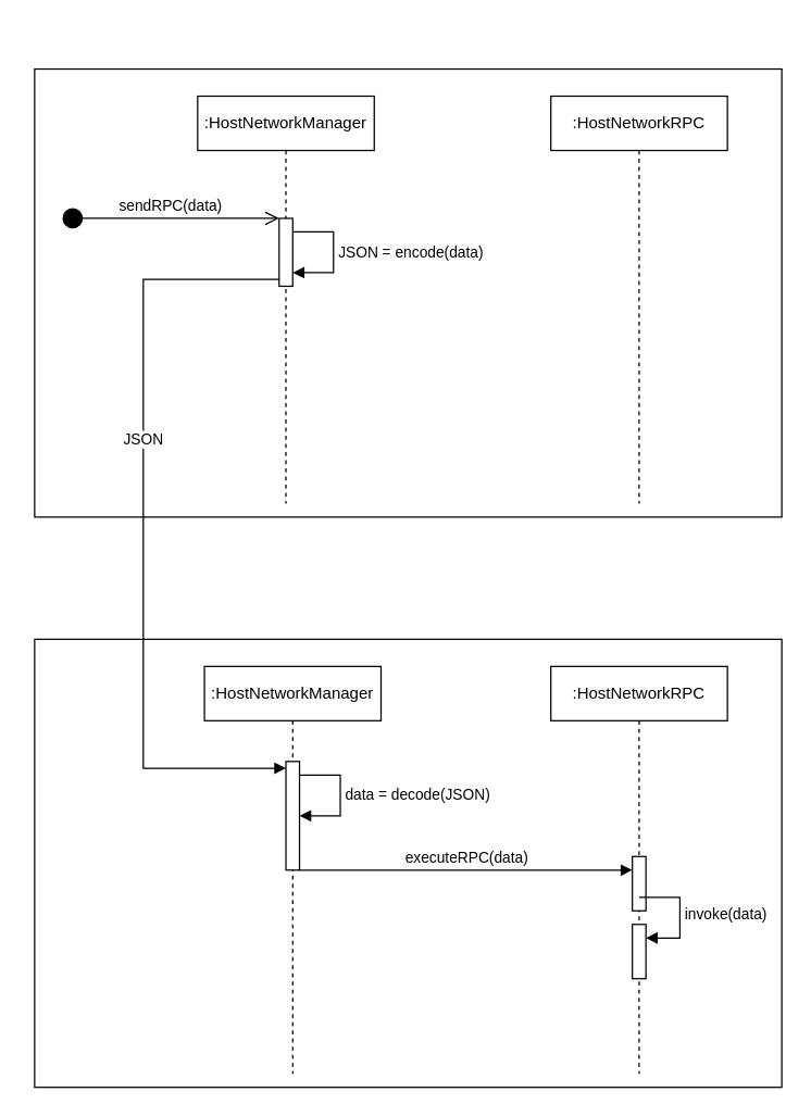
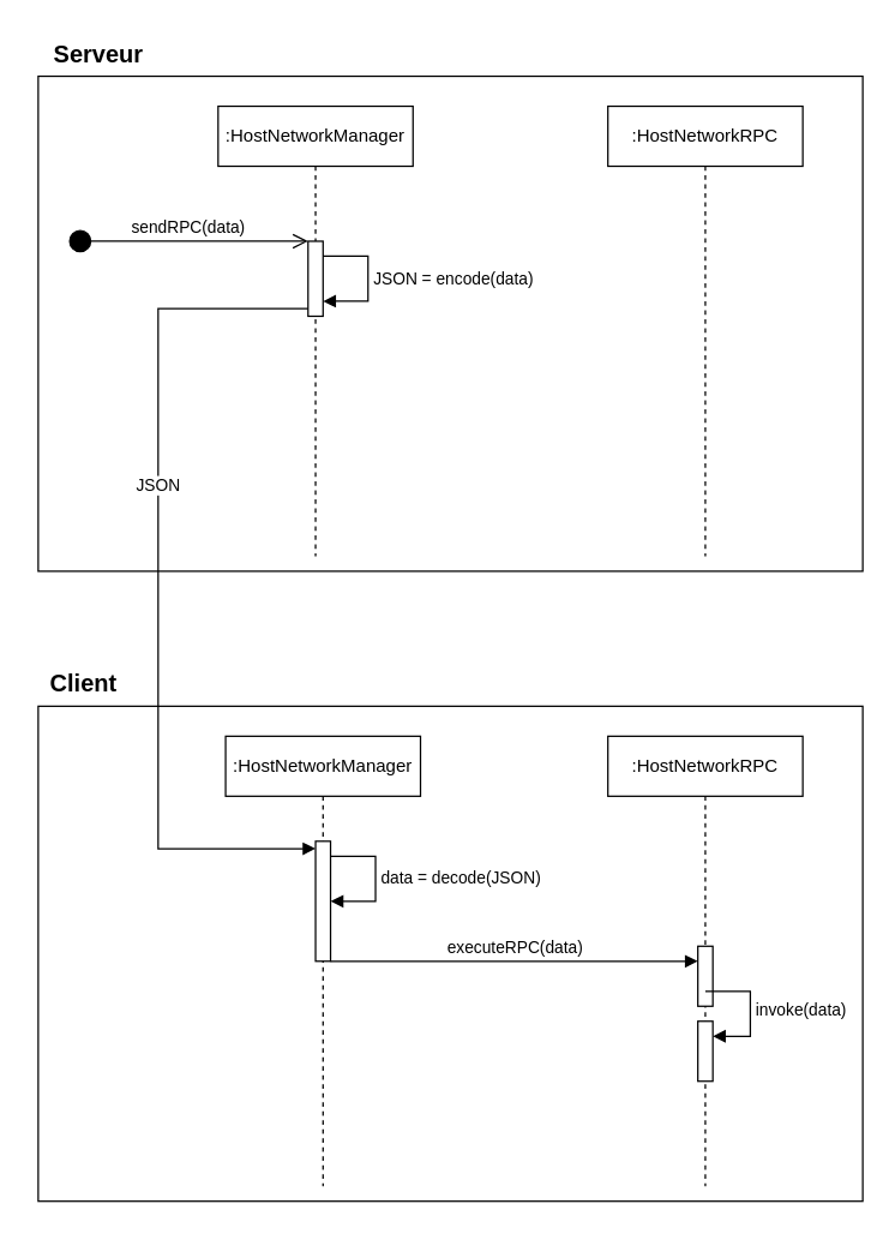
  <mxCell id="0" />
  <mxCell id="1" parent="0" />
  <mxCell id="2" value="" style="rounded=0;whiteSpace=wrap;html=1;fillColor=none;" vertex="1" parent="1"><mxGeometry x="25" y="50" width="550" height="330" as="geometry" /></mxCell>
  <mxCell id="3" value="" style="rounded=0;whiteSpace=wrap;html=1;fillColor=none;" vertex="1" parent="1"><mxGeometry x="25" y="470" width="550" height="330" as="geometry" /></mxCell>
  <mxCell id="4" value=":HostNetworkRPC" style="shape=umlLifeline;perimeter=lifelinePerimeter;whiteSpace=wrap;html=1;container=1;dropTarget=0;collapsible=0;recursiveResize=0;outlineConnect=0;portConstraint=eastwest;newEdgeStyle={&quot;curved&quot;:0,&quot;rounded&quot;:0};" vertex="1" parent="1"><mxGeometry x="405" y="70" width="130" height="300" as="geometry" /></mxCell>
  <mxCell id="5" value=":HostNetworkManager" style="shape=umlLifeline;perimeter=lifelinePerimeter;whiteSpace=wrap;html=1;container=1;dropTarget=0;collapsible=0;recursiveResize=0;outlineConnect=0;portConstraint=eastwest;newEdgeStyle={&quot;curved&quot;:0,&quot;rounded&quot;:0};" vertex="1" parent="1"><mxGeometry x="145" y="70" width="130" height="300" as="geometry" /></mxCell>
  <mxCell id="6" value=":HostNetworkRPC" style="shape=umlLifeline;perimeter=lifelinePerimeter;whiteSpace=wrap;html=1;container=1;dropTarget=0;collapsible=0;recursiveResize=0;outlineConnect=0;portConstraint=eastwest;newEdgeStyle={&quot;curved&quot;:0,&quot;rounded&quot;:0};" vertex="1" parent="1"><mxGeometry x="405" y="490" width="130" height="300" as="geometry" /></mxCell>
  <mxCell id="7" value="" style="html=1;points=[[0,0,0,0,5],[0,1,0,0,-5],[1,0,0,0,5],[1,1,0,0,-5]];perimeter=orthogonalPerimeter;outlineConnect=0;targetShapes=umlLifeline;portConstraint=eastwest;newEdgeStyle={&quot;curved&quot;:0,&quot;rounded&quot;:0};" vertex="1" parent="6"><mxGeometry x="60" y="140" width="10" height="40" as="geometry" /></mxCell>
  <mxCell id="8" value="" style="html=1;points=[[0,0,0,0,5],[0,1,0,0,-5],[1,0,0,0,5],[1,1,0,0,-5]];perimeter=orthogonalPerimeter;outlineConnect=0;targetShapes=umlLifeline;portConstraint=eastwest;newEdgeStyle={&quot;curved&quot;:0,&quot;rounded&quot;:0};" vertex="1" parent="6"><mxGeometry x="60" y="190" width="10" height="40" as="geometry" /></mxCell>
  <mxCell id="9" value="invoke(data)" style="html=1;align=left;spacingLeft=2;endArrow=block;rounded=0;edgeStyle=orthogonalEdgeStyle;curved=0;rounded=0;" edge="1" target="8" parent="6"><mxGeometry relative="1" as="geometry"><mxPoint x="65" y="170" as="sourcePoint" /><Array as="points"><mxPoint x="95" y="200" /></Array></mxGeometry></mxCell>
  <mxCell id="10" value=":HostNetworkManager" style="shape=umlLifeline;perimeter=lifelinePerimeter;whiteSpace=wrap;html=1;container=1;dropTarget=0;collapsible=0;recursiveResize=0;outlineConnect=0;portConstraint=eastwest;newEdgeStyle={&quot;curved&quot;:0,&quot;rounded&quot;:0};" vertex="1" parent="1"><mxGeometry x="150" y="490" width="130" height="300" as="geometry" /></mxCell>
+ <mxCell id="11" value="Client" style="text;html=1;align=center;verticalAlign=middle;resizable=0;points=[];autosize=1;strokeColor=none;fillColor=none;fontSize=16;fontStyle=1" vertex="1" parent="1"><mxGeometry x="20" y="440" width="70" height="30" as="geometry" /></mxCell>
+ <mxCell id="12" value="Serveur" style="text;html=1;align=center;verticalAlign=middle;resizable=0;points=[];autosize=1;strokeColor=none;fillColor=none;fontSize=16;fontStyle=1" vertex="1" parent="1"><mxGeometry x="25" y="20" width="80" height="30" as="geometry" /></mxCell>
  <mxCell id="13" value="sendRPC(data)" style="html=1;verticalAlign=bottom;startArrow=circle;startFill=1;endArrow=open;startSize=6;endSize=8;curved=0;rounded=0;" edge="1" parent="1" target="14"><mxGeometry width="80" relative="1" as="geometry"><mxPoint x="45" y="160" as="sourcePoint" /><mxPoint x="135" y="160" as="targetPoint" /></mxGeometry></mxCell>
  <mxCell id="14" value="" style="html=1;points=[[0,0,0,0,5],[0,1,0,0,-5],[1,0,0,0,5],[1,1,0,0,-5]];perimeter=orthogonalPerimeter;outlineConnect=0;targetShapes=umlLifeline;portConstraint=eastwest;newEdgeStyle={&quot;curved&quot;:0,&quot;rounded&quot;:0};" vertex="1" parent="1"><mxGeometry x="205" y="160" width="10" height="50" as="geometry" /></mxCell>
  <mxCell id="15" value="" style="html=1;points=[[0,0,0,0,5],[0,1,0,0,-5],[1,0,0,0,5],[1,1,0,0,-5]];perimeter=orthogonalPerimeter;outlineConnect=0;targetShapes=umlLifeline;portConstraint=eastwest;newEdgeStyle={&quot;curved&quot;:0,&quot;rounded&quot;:0};" vertex="1" parent="1"><mxGeometry x="210" y="560" width="10" height="80" as="geometry" /></mxCell>
  <mxCell id="16" value="JSON" style="html=1;verticalAlign=bottom;endArrow=block;curved=0;rounded=0;entryX=0;entryY=0;entryDx=0;entryDy=5;entryPerimeter=0;exitX=0;exitY=1;exitDx=0;exitDy=-5;exitPerimeter=0;" edge="1" parent="1" source="14" target="15"><mxGeometry x="-0.197" width="80" relative="1" as="geometry"><mxPoint x="215" y="185" as="sourcePoint" /><mxPoint x="435" y="370" as="targetPoint" /><Array as="points"><mxPoint x="105" y="205" /><mxPoint x="105" y="565" /></Array><mxPoint as="offset" /></mxGeometry></mxCell>
  <mxCell id="17" value="JSON = encode(data)" style="html=1;align=left;spacingLeft=2;endArrow=block;rounded=0;edgeStyle=orthogonalEdgeStyle;curved=0;rounded=0;" edge="1" target="14" parent="1"><mxGeometry relative="1" as="geometry"><mxPoint x="215" y="170" as="sourcePoint" /><Array as="points"><mxPoint x="245" y="170" /><mxPoint x="245" y="200" /></Array><mxPoint x="220" y="200" as="targetPoint" /></mxGeometry></mxCell>
  <mxCell id="18" value="data = decode(JSON)" style="html=1;align=left;spacingLeft=2;endArrow=block;rounded=0;edgeStyle=orthogonalEdgeStyle;curved=0;rounded=0;" edge="1" parent="1"><mxGeometry relative="1" as="geometry"><mxPoint x="220" y="570" as="sourcePoint" /><Array as="points"><mxPoint x="250" y="570" /><mxPoint x="250" y="600" /></Array><mxPoint x="220" y="600" as="targetPoint" /></mxGeometry></mxCell>
  <mxCell id="19" value="executeRPC(data)" style="html=1;verticalAlign=bottom;endArrow=block;curved=0;rounded=0;" edge="1" parent="1" target="7"><mxGeometry x="0.004" width="80" relative="1" as="geometry"><mxPoint x="220" y="640" as="sourcePoint" /><mxPoint x="300" y="640" as="targetPoint" /><mxPoint as="offset" /></mxGeometry></mxCell>
